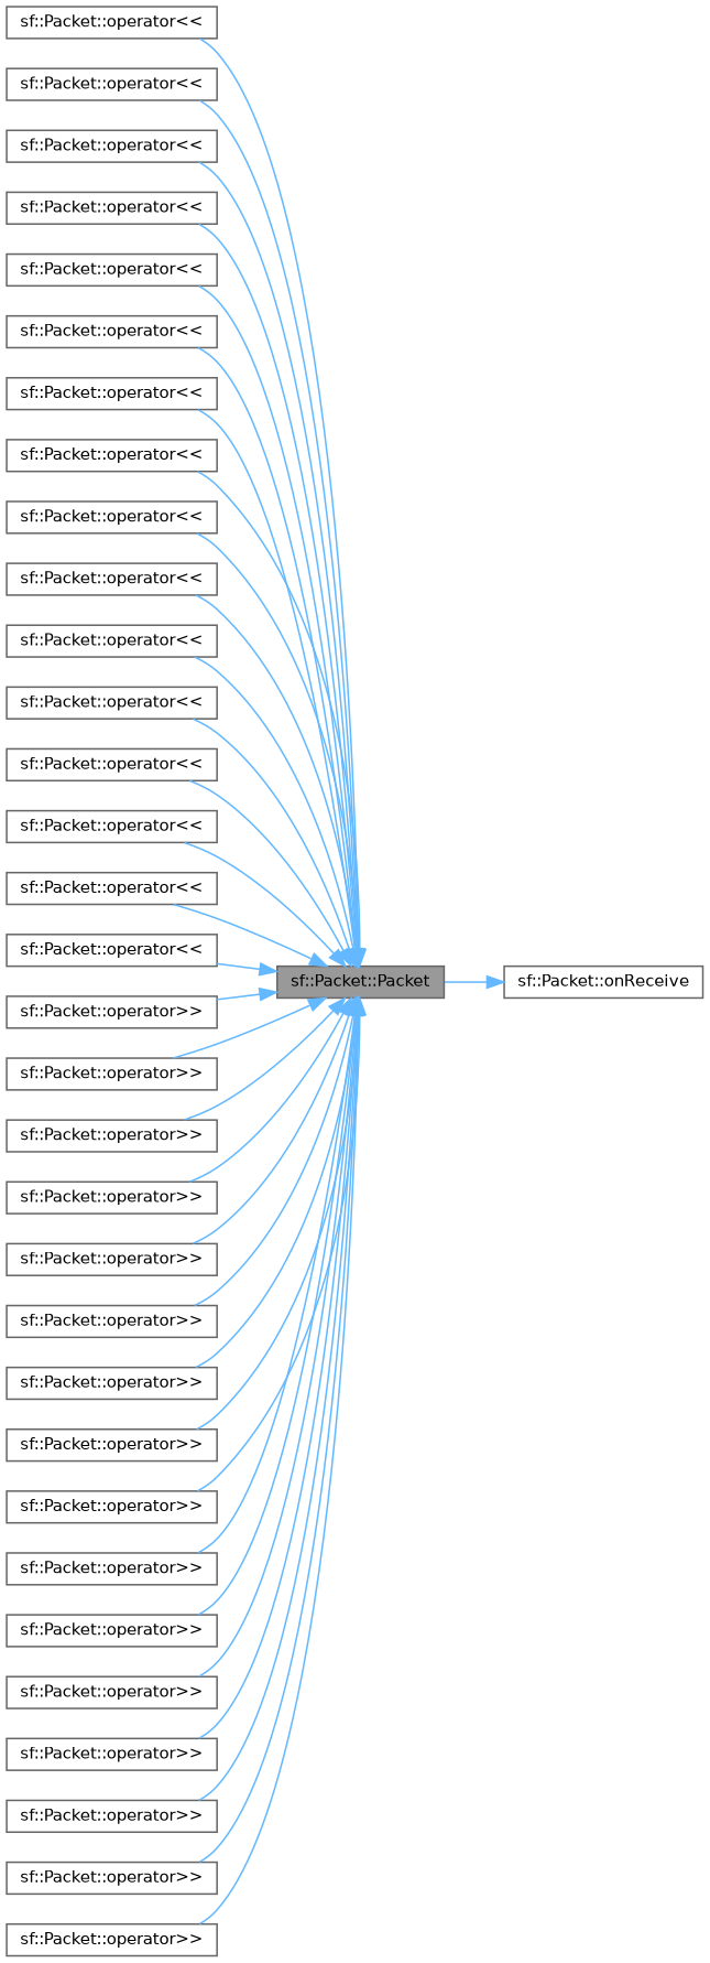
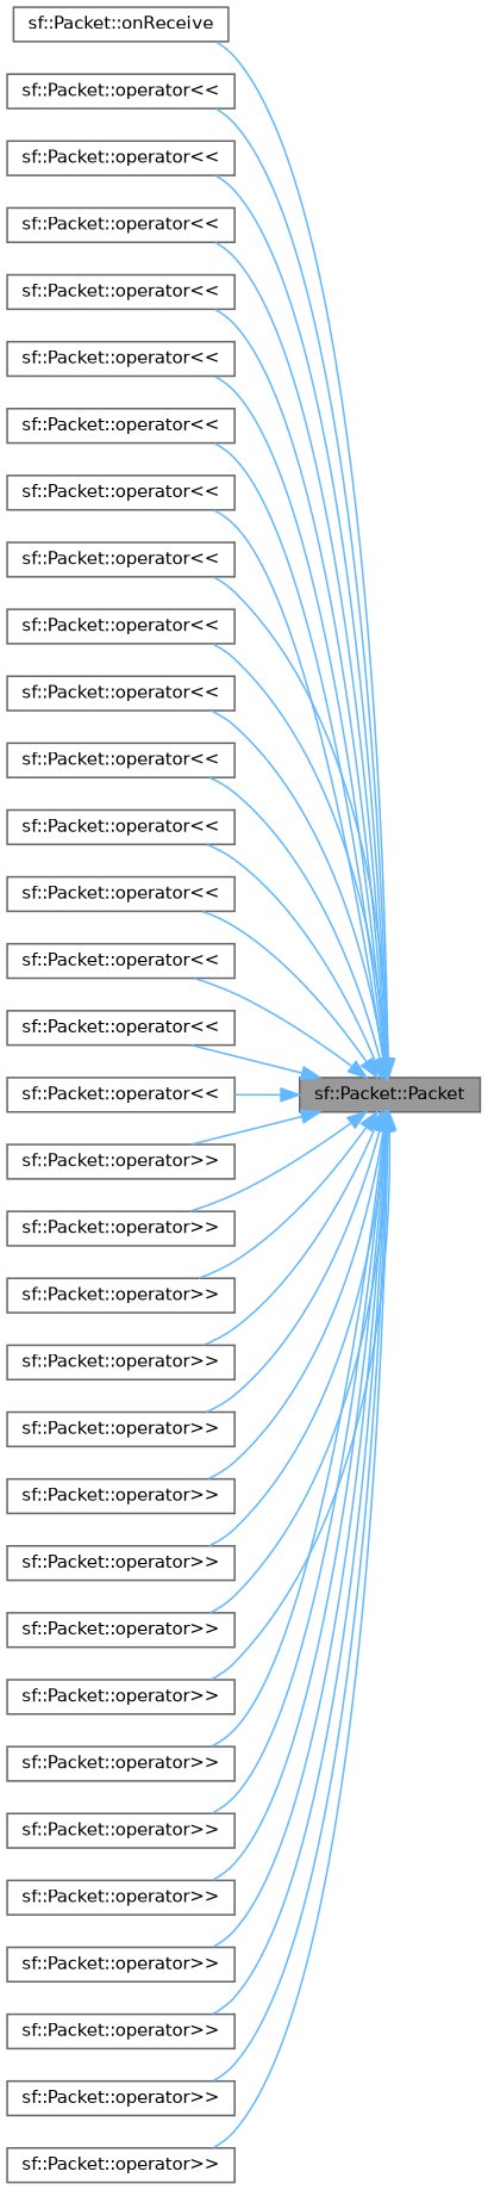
  digraph {
    rankdir=RL
    node [color=grey40 fillcolor=white fontname=Helvetica fontsize=10 shape=box style=filled]
    edge [color=steelblue1 dir=back fontname=Helvetica fontsize=10 labelfontname=Helvetica labelfontsize=10 style=solid]
    n1 [color=gray40 fillcolor=grey60 fontcolor=black height=0.2 label="sf::Packet::Packet" width=0.4]
    n2 [height=0.2 label="sf::Packet::onReceive" width=0.4]
    n3 [height=0.2 label="sf::Packet::operator\<\<" width=0.4]
    n4 [height=0.2 label="sf::Packet::operator\<\<" width=0.4]
    n5 [height=0.2 label="sf::Packet::operator\<\<" width=0.4]
    n6 [height=0.2 label="sf::Packet::operator\<\<" width=0.4]
    n7 [height=0.2 label="sf::Packet::operator\<\<" width=0.4]
    n8 [height=0.2 label="sf::Packet::operator\<\<" width=0.4]
    n9 [height=0.2 label="sf::Packet::operator\<\<" width=0.4]
    n10 [height=0.2 label="sf::Packet::operator\<\<" width=0.4]
    n11 [height=0.2 label="sf::Packet::operator\<\<" width=0.4]
    n12 [height=0.2 label="sf::Packet::operator\<\<" width=0.4]
    n13 [height=0.2 label="sf::Packet::operator\<\<" width=0.4]
    n14 [height=0.2 label="sf::Packet::operator\<\<" width=0.4]
    n15 [height=0.2 label="sf::Packet::operator\<\<" width=0.4]
    n16 [height=0.2 label="sf::Packet::operator\<\<" width=0.4]
    n17 [height=0.2 label="sf::Packet::operator\<\<" width=0.4]
    n18 [height=0.2 label="sf::Packet::operator\<\<" width=0.4]
    n19 [height=0.2 label="sf::Packet::operator\>\>" width=0.4]
    n20 [height=0.2 label="sf::Packet::operator\>\>" width=0.4]
    n21 [height=0.2 label="sf::Packet::operator\>\>" width=0.4]
    n22 [height=0.2 label="sf::Packet::operator\>\>" width=0.4]
    n23 [height=0.2 label="sf::Packet::operator\>\>" width=0.4]
    n24 [height=0.2 label="sf::Packet::operator\>\>" width=0.4]
    n25 [height=0.2 label="sf::Packet::operator\>\>" width=0.4]
    n26 [height=0.2 label="sf::Packet::operator\>\>" width=0.4]
    n27 [height=0.2 label="sf::Packet::operator\>\>" width=0.4]
    n28 [height=0.2 label="sf::Packet::operator\>\>" width=0.4]
    n29 [height=0.2 label="sf::Packet::operator\>\>" width=0.4]
    n30 [height=0.2 label="sf::Packet::operator\>\>" width=0.4]
    n31 [height=0.2 label="sf::Packet::operator\>\>" width=0.4]
    n32 [height=0.2 label="sf::Packet::operator\>\>" width=0.4]
    n33 [height=0.2 label="sf::Packet::operator\>\>" width=0.4]
    n34 [height=0.2 label="sf::Packet::operator\>\>" width=0.4]
-   n2 -> n1
+   n1 -> n2
    n1 -> n3
    n1 -> n4
    n1 -> n5
    n1 -> n6
    n1 -> n7
    n1 -> n8
    n1 -> n9
    n1 -> n10
    n1 -> n11
    n1 -> n12
    n1 -> n13
    n1 -> n14
    n1 -> n15
    n1 -> n16
    n1 -> n17
    n1 -> n18
    n1 -> n19
    n1 -> n20
    n1 -> n21
    n1 -> n22
    n1 -> n23
    n1 -> n24
    n1 -> n25
    n1 -> n26
    n1 -> n27
    n1 -> n28
    n1 -> n29
    n1 -> n30
    n1 -> n31
    n1 -> n32
    n1 -> n33
    n1 -> n34
  }
